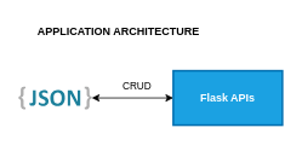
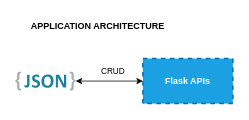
  <mxCell id="0" />
  <mxCell id="1" parent="0" />
  <mxCell id="2" value="" style="dashed=0;outlineConnect=0;html=1;align=center;labelPosition=center;verticalLabelPosition=bottom;verticalAlign=top;shape=mxgraph.weblogos.json_2" vertex="1" parent="1"><mxGeometry x="20" y="95" width="80.4" height="25.2" as="geometry" /></mxCell>
  <mxCell id="3" value="&lt;b&gt;APPLICATION ARCHITECTURE&lt;/b&gt;" style="text;html=1;strokeColor=none;fillColor=none;align=center;verticalAlign=middle;whiteSpace=wrap;rounded=0;" vertex="1" parent="1"><mxGeometry x="40" y="20" width="180" height="30" as="geometry" /></mxCell>
  <mxCell id="4" style="edgeStyle=none;html=1;startArrow=classic;startFill=1;" edge="1" parent="1" source="6" target="2"><mxGeometry relative="1" as="geometry" /></mxCell>
  <mxCell id="5" value="CRUD" style="edgeLabel;html=1;align=center;verticalAlign=middle;resizable=0;points=[];" vertex="1" connectable="0" parent="4"><mxGeometry x="-0.174" y="-3" relative="1" as="geometry"><mxPoint x="-4" y="-10" as="offset" /></mxGeometry></mxCell>
- <mxCell id="6" value="Flask APIs" style="rounded=0;whiteSpace=wrap;html=1;fillColor=#1ba1e2;fontColor=#ffffff;strokeColor=#006EAF;fontStyle=1;strokeWidth=2;" vertex="1" parent="1"><mxGeometry x="190" y="77.6" width="120" height="60" as="geometry" /></mxCell>
+ <mxCell id="6" value="Flask APIs" style="rounded=0;whiteSpace=wrap;html=1;fillColor=#1ba1e2;fontColor=#ffffff;strokeColor=#006EAF;fontStyle=1;strokeWidth=2;dashed=1;" vertex="1" parent="1"><mxGeometry x="190" y="77.6" width="120" height="60" as="geometry" /></mxCell>
